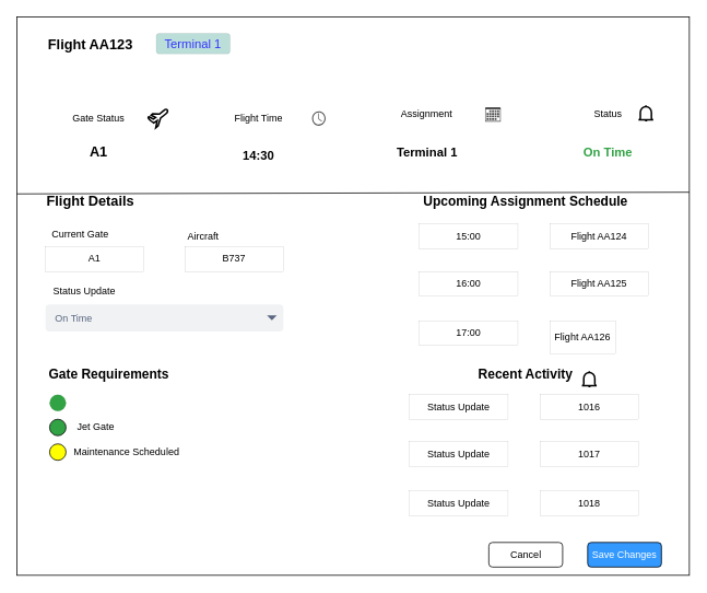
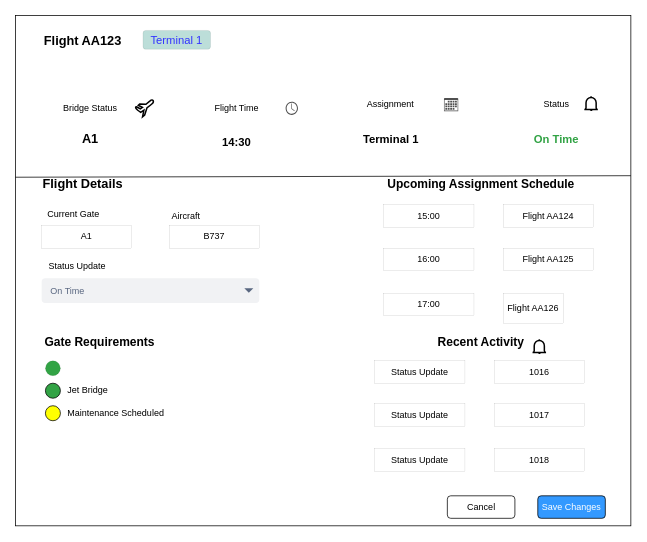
  <mxCell id="0" />
  <mxCell id="1" parent="0" />
  <mxCell id="2" value="" style="rounded=0;whiteSpace=wrap;html=1;" parent="1" vertex="1"><mxGeometry x="20" y="20" width="820" height="680" as="geometry" /></mxCell>
  <mxCell id="3" value="&lt;font style=&quot;font-size: 17px;&quot;&gt;&lt;b&gt;Flight AA123&lt;br&gt;&lt;/b&gt;&lt;/font&gt;" style="text;strokeColor=none;align=center;fillColor=none;html=1;verticalAlign=middle;whiteSpace=wrap;rounded=0;" parent="1" vertex="1"><mxGeometry x="50" y="40" width="120" height="30" as="geometry" /></mxCell>
  <mxCell id="4" value="&lt;font style=&quot;font-size: 15px;&quot;&gt;&lt;span style=&quot;color: rgb(51, 51, 255);&quot;&gt;Terminal 1&lt;/span&gt;&lt;/font&gt;" style="rounded=1;whiteSpace=wrap;html=1;fillColor=#BCDED9;strokeWidth=0;" parent="1" vertex="1"><mxGeometry x="190" y="40" width="90" height="25" as="geometry" /></mxCell>
  <mxCell id="5" value="&lt;font style=&quot;font-size: 14px;&quot; face=&quot;Verdana&quot;&gt;&lt;span style=&quot;color: rgb(255, 255, 255);&quot;&gt;Owen Lindsey&lt;/span&gt;&lt;/font&gt;" style="text;strokeColor=none;align=center;fillColor=none;html=1;verticalAlign=middle;whiteSpace=wrap;rounded=0;" parent="1" vertex="1"><mxGeometry x="60" y="97.5" width="110" height="25" as="geometry" /></mxCell>
  <mxCell id="6" value="&lt;font style=&quot;color: rgb(255, 255, 255);&quot; face=&quot;Verdana&quot;&gt;Operations specialist&lt;br&gt;&lt;/font&gt;" style="text;strokeColor=none;align=center;fillColor=none;html=1;verticalAlign=middle;whiteSpace=wrap;rounded=0;" parent="1" vertex="1"><mxGeometry x="50" y="122.5" width="170" height="25" as="geometry" /></mxCell>
  <mxCell id="7" value="&lt;font style=&quot;font-size: 18px; color: rgb(255, 255, 255);&quot;&gt;Gate Management&lt;/font&gt;" style="text;strokeColor=none;align=center;fillColor=none;html=1;verticalAlign=middle;whiteSpace=wrap;rounded=0;" parent="1" vertex="1"><mxGeometry x="476" y="402.5" width="160" height="30" as="geometry" /></mxCell>
- <mxCell id="8" value="Gate Status" style="text;strokeColor=none;align=center;fillColor=none;html=1;verticalAlign=middle;whiteSpace=wrap;rounded=0;" parent="1" vertex="1"><mxGeometry x="50" y="128.75" width="140" height="30" as="geometry" /></mxCell>
+ <mxCell id="8" value="Bridge Status" style="text;strokeColor=none;align=center;fillColor=none;html=1;verticalAlign=middle;whiteSpace=wrap;rounded=0;" parent="1" vertex="1"><mxGeometry x="50" y="128.75" width="140" height="30" as="geometry" /></mxCell>
  <mxCell id="9" value="" style="verticalLabelPosition=bottom;html=1;verticalAlign=top;strokeWidth=2;shape=mxgraph.lean_mapping.airplane_7;" parent="1" vertex="1"><mxGeometry x="180" y="132.5" width="24" height="22.5" as="geometry" /></mxCell>
  <mxCell id="10" value="Assignment" style="text;strokeColor=none;align=center;fillColor=none;html=1;verticalAlign=middle;whiteSpace=wrap;rounded=0;" parent="1" vertex="1"><mxGeometry x="450" y="122.5" width="140" height="30" as="geometry" /></mxCell>
  <mxCell id="11" value="" style="sketch=0;pointerEvents=1;shadow=0;dashed=0;html=1;strokeColor=none;fillColor=#505050;labelPosition=center;verticalLabelPosition=bottom;verticalAlign=top;outlineConnect=0;align=center;shape=mxgraph.office.concepts.clock;" parent="1" vertex="1"><mxGeometry x="380" y="135" width="16.5" height="17.5" as="geometry" /></mxCell>
  <mxCell id="12" value="Flight Time" style="text;strokeColor=none;align=center;fillColor=none;html=1;verticalAlign=middle;whiteSpace=wrap;rounded=0;" parent="1" vertex="1"><mxGeometry x="260" y="128.75" width="110" height="30" as="geometry" /></mxCell>
  <mxCell id="13" value="Status" style="text;strokeColor=none;align=center;fillColor=none;html=1;verticalAlign=middle;whiteSpace=wrap;rounded=0;" parent="1" vertex="1"><mxGeometry x="686" y="122.5" width="110" height="30" as="geometry" /></mxCell>
  <mxCell id="14" value="" style="sketch=0;pointerEvents=1;shadow=0;dashed=0;html=1;strokeColor=none;fillColor=#505050;labelPosition=center;verticalLabelPosition=bottom;verticalAlign=top;outlineConnect=0;align=center;shape=mxgraph.office.concepts.calendar;" parent="1" vertex="1"><mxGeometry x="591" y="130" width="19" height="17.5" as="geometry" /></mxCell>
  <mxCell id="15" value="" style="html=1;verticalLabelPosition=bottom;align=center;labelBackgroundColor=#ffffff;verticalAlign=top;strokeWidth=2;strokeColor=#000000;shadow=0;dashed=0;shape=mxgraph.ios7.icons.bell;fillColor=none;" parent="1" vertex="1"><mxGeometry x="778" y="128.75" width="18" height="17.5" as="geometry" /></mxCell>
  <mxCell id="16" value="&lt;font style=&quot;font-size: 17px;&quot;&gt;&lt;b&gt;A1&lt;/b&gt;&lt;/font&gt;" style="text;strokeColor=none;align=center;fillColor=none;html=1;verticalAlign=middle;whiteSpace=wrap;rounded=0;" parent="1" vertex="1"><mxGeometry x="90" y="170" width="60" height="30" as="geometry" /></mxCell>
  <mxCell id="17" value="&lt;font style=&quot;font-size: 15px;&quot;&gt;&lt;b&gt;14:30&lt;/b&gt;&lt;/font&gt;" style="text;strokeColor=none;align=center;fillColor=none;html=1;verticalAlign=middle;whiteSpace=wrap;rounded=0;" parent="1" vertex="1"><mxGeometry x="285" y="172.5" width="60" height="30" as="geometry" /></mxCell>
  <mxCell id="18" value="&lt;font style=&quot;font-size: 15px;&quot;&gt;&lt;b&gt;Terminal 1&lt;br&gt;&lt;/b&gt;&lt;/font&gt;" style="text;strokeColor=none;align=center;fillColor=none;html=1;verticalAlign=middle;whiteSpace=wrap;rounded=0;" parent="1" vertex="1"><mxGeometry x="479.5" y="170" width="81" height="30" as="geometry" /></mxCell>
  <mxCell id="19" value="&lt;font style=&quot;font-size: 15px; color: rgb(50, 163, 69);&quot;&gt;&lt;b&gt;On Time&lt;br&gt;&lt;/b&gt;&lt;/font&gt;" style="text;strokeColor=none;align=center;fillColor=none;html=1;verticalAlign=middle;whiteSpace=wrap;rounded=0;" parent="1" vertex="1"><mxGeometry x="699" y="170" width="84" height="30" as="geometry" /></mxCell>
  <mxCell id="20" value="" style="endArrow=none;html=1;rounded=0;exitX=0;exitY=0.317;exitDx=0;exitDy=0;exitPerimeter=0;entryX=1;entryY=0.314;entryDx=0;entryDy=0;entryPerimeter=0;" parent="1" source="2" target="2" edge="1"><mxGeometry width="50" height="50" relative="1" as="geometry"><mxPoint x="610" y="450" as="sourcePoint" /><mxPoint x="660" y="400" as="targetPoint" /></mxGeometry></mxCell>
  <mxCell id="21" value="&lt;font style=&quot;font-size: 16px;&quot;&gt;&lt;b&gt;Gate Requirements&lt;br&gt;&lt;/b&gt;&lt;/font&gt;" style="text;strokeColor=none;align=center;fillColor=none;html=1;verticalAlign=middle;whiteSpace=wrap;rounded=0;" parent="1" vertex="1"><mxGeometry x="45" y="440" width="175" height="30" as="geometry" /></mxCell>
  <mxCell id="22" value="A1" style="rounded=0;whiteSpace=wrap;html=1;strokeWidth=0;" parent="1" vertex="1"><mxGeometry x="55" y="300" width="120" height="30" as="geometry" /></mxCell>
  <mxCell id="23" value="B737" style="rounded=0;whiteSpace=wrap;html=1;strokeWidth=0;" parent="1" vertex="1"><mxGeometry x="225" y="300" width="120" height="30" as="geometry" /></mxCell>
  <mxCell id="24" value="On Time" style="rounded=1;fillColor=#F1F2F4;strokeColor=none;html=1;whiteSpace=wrap;fontColor=#596780;align=left;fontSize=12;spacingLeft=10;sketch=0;" parent="1" vertex="1"><mxGeometry x="55" y="370" width="290" height="33" as="geometry" /></mxCell>
  <mxCell id="25" value="" style="shape=triangle;direction=south;fillColor=#596780;strokeColor=none;html=1;sketch=0;" parent="24" vertex="1"><mxGeometry x="1" y="0.5" width="12" height="6" relative="1" as="geometry"><mxPoint x="-20" y="-3" as="offset" /></mxGeometry></mxCell>
  <mxCell id="26" value="Status Update" style="text;html=1;align=center;verticalAlign=middle;whiteSpace=wrap;rounded=0;" parent="1" vertex="1"><mxGeometry x="55" y="340" width="95" height="30" as="geometry" /></mxCell>
  <mxCell id="27" value="Current Gate" style="text;html=1;align=center;verticalAlign=middle;whiteSpace=wrap;rounded=0;" parent="1" vertex="1"><mxGeometry x="50" y="270" width="95" height="30" as="geometry" /></mxCell>
  <mxCell id="28" value="Aircraft" style="text;html=1;align=center;verticalAlign=middle;whiteSpace=wrap;rounded=0;" parent="1" vertex="1"><mxGeometry x="200" y="272.5" width="95" height="30" as="geometry" /></mxCell>
  <mxCell id="29" value="&lt;font style=&quot;font-size: 17px;&quot;&gt;&lt;b&gt;Flight Details&lt;br&gt;&lt;/b&gt;&lt;/font&gt;" style="text;strokeColor=none;align=center;fillColor=none;html=1;verticalAlign=middle;whiteSpace=wrap;rounded=0;" parent="1" vertex="1"><mxGeometry x="50" y="230" width="120" height="30" as="geometry" /></mxCell>
  <mxCell id="30" value="&lt;font style=&quot;font-size: 16px;&quot;&gt;&lt;b&gt;Upcoming Assignment Schedule&lt;br&gt;&lt;/b&gt;&lt;/font&gt;" style="text;strokeColor=none;align=center;fillColor=none;html=1;verticalAlign=middle;whiteSpace=wrap;rounded=0;" parent="1" vertex="1"><mxGeometry x="511" y="230" width="259" height="30" as="geometry" /></mxCell>
  <mxCell id="31" value="15:00" style="rounded=0;whiteSpace=wrap;html=1;strokeWidth=0;" parent="1" vertex="1"><mxGeometry x="511" y="272.5" width="120" height="30" as="geometry" /></mxCell>
  <mxCell id="32" value="Flight AA124" style="rounded=0;whiteSpace=wrap;html=1;strokeWidth=0;" parent="1" vertex="1"><mxGeometry x="670" y="272.5" width="120" height="30" as="geometry" /></mxCell>
  <mxCell id="33" value="17:00" style="rounded=0;whiteSpace=wrap;html=1;strokeWidth=0;" parent="1" vertex="1"><mxGeometry x="511" y="390" width="120" height="30" as="geometry" /></mxCell>
  <mxCell id="34" value="16:00" style="rounded=0;whiteSpace=wrap;html=1;strokeWidth=0;dashed=1;" parent="1" vertex="1"><mxGeometry x="511" y="330" width="120" height="30" as="geometry" /></mxCell>
  <mxCell id="35" value="Flight AA125" style="rounded=0;whiteSpace=wrap;html=1;strokeWidth=0;" parent="1" vertex="1"><mxGeometry x="670" y="330" width="120" height="30" as="geometry" /></mxCell>
  <mxCell id="36" value="Flight AA126" style="rounded=0;whiteSpace=wrap;html=1;strokeWidth=0;" parent="1" vertex="1"><mxGeometry x="670" y="390" width="80" height="40" as="geometry" /></mxCell>
  <mxCell id="37" value="&lt;font style=&quot;font-size: 16px;&quot;&gt;&lt;b&gt;Recent Activity&lt;br&gt;&lt;/b&gt;&lt;/font&gt;" style="text;strokeColor=none;align=center;fillColor=none;html=1;verticalAlign=middle;whiteSpace=wrap;rounded=0;" parent="1" vertex="1"><mxGeometry x="511" y="440" width="259" height="30" as="geometry" /></mxCell>
  <mxCell id="38" value="" style="ellipse;whiteSpace=wrap;html=1;aspect=fixed;fillColor=#32A345;strokeWidth=0;" parent="1" vertex="1"><mxGeometry x="60" y="480" width="20" height="20" as="geometry" /></mxCell>
  <mxCell id="39" value="" style="ellipse;whiteSpace=wrap;html=1;aspect=fixed;fillColor=#32A345;" parent="1" vertex="1"><mxGeometry x="60" y="510" width="20" height="20" as="geometry" /></mxCell>
  <mxCell id="40" value="" style="ellipse;whiteSpace=wrap;html=1;aspect=fixed;fillColor=#FFFF00;" parent="1" vertex="1"><mxGeometry x="60" y="540" width="20" height="20" as="geometry" /></mxCell>
- <mxCell id="41" value="Jet Gate" style="text;html=1;align=center;verticalAlign=middle;whiteSpace=wrap;rounded=0;" parent="1" vertex="1"><mxGeometry x="80" y="505" width="72.5" height="30" as="geometry" /></mxCell>
+ <mxCell id="41" value="Jet Bridge" style="text;html=1;align=center;verticalAlign=middle;whiteSpace=wrap;rounded=0;" parent="1" vertex="1"><mxGeometry x="80" y="505" width="72.5" height="30" as="geometry" /></mxCell>
  <mxCell id="42" value="Maintenance Scheduled" style="text;html=1;align=center;verticalAlign=middle;whiteSpace=wrap;rounded=0;" parent="1" vertex="1"><mxGeometry x="80" y="535" width="147.5" height="30" as="geometry" /></mxCell>
  <mxCell id="43" value="Status Update" style="rounded=0;whiteSpace=wrap;html=1;strokeWidth=0;" parent="1" vertex="1"><mxGeometry x="499" y="480" width="120" height="30" as="geometry" /></mxCell>
  <mxCell id="44" value="1016" style="rounded=0;whiteSpace=wrap;html=1;strokeWidth=0;" parent="1" vertex="1"><mxGeometry x="658" y="480" width="120" height="30" as="geometry" /></mxCell>
  <mxCell id="45" value="Status Update" style="rounded=0;whiteSpace=wrap;html=1;strokeWidth=0;" parent="1" vertex="1"><mxGeometry x="499" y="597.5" width="120" height="30" as="geometry" /></mxCell>
  <mxCell id="46" value="Status Update" style="rounded=0;whiteSpace=wrap;html=1;strokeWidth=0;" parent="1" vertex="1"><mxGeometry x="499" y="537.5" width="120" height="30" as="geometry" /></mxCell>
  <mxCell id="47" value="1017" style="rounded=0;whiteSpace=wrap;html=1;strokeWidth=0;" parent="1" vertex="1"><mxGeometry x="658" y="537.5" width="120" height="30" as="geometry" /></mxCell>
  <mxCell id="48" value="1018" style="rounded=0;whiteSpace=wrap;html=1;strokeWidth=0;" parent="1" vertex="1"><mxGeometry x="658" y="597.5" width="120" height="30" as="geometry" /></mxCell>
  <mxCell id="49" value="" style="html=1;verticalLabelPosition=bottom;align=center;labelBackgroundColor=#ffffff;verticalAlign=top;strokeWidth=2;strokeColor=#000000;shadow=0;dashed=0;shape=mxgraph.ios7.icons.bell;fillColor=none;" parent="1" vertex="1"><mxGeometry x="709" y="452.5" width="18" height="17.5" as="geometry" /></mxCell>
  <mxCell id="50" value="&lt;div&gt;Cancel&lt;/div&gt;" style="rounded=1;whiteSpace=wrap;html=1;fillColor=#FFFFFF;" parent="1" vertex="1"><mxGeometry x="595.5" y="660" width="90" height="30" as="geometry" /></mxCell>
  <mxCell id="51" value="&lt;span style=&quot;color: rgb(255, 255, 255);&quot;&gt;Save Changes&lt;/span&gt;" style="rounded=1;whiteSpace=wrap;html=1;fillColor=#3399FF;" parent="1" vertex="1"><mxGeometry x="716" y="660" width="90" height="30" as="geometry" /></mxCell>
